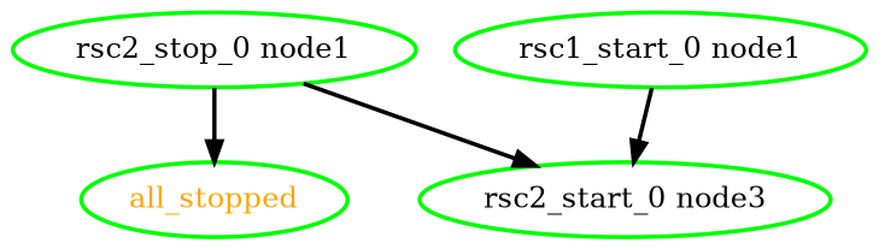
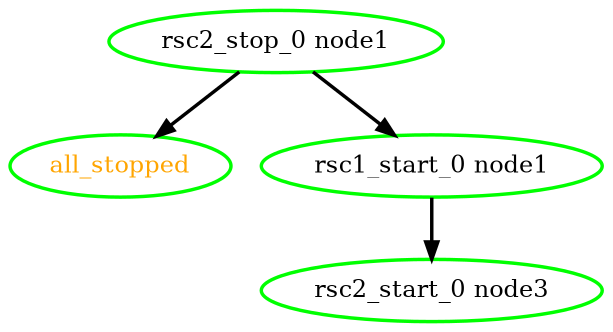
  digraph {
    node [color=green fontcolor=black style=bold]
    edge [style=bold]
    all_stopped [fontcolor=orange]
    n2 [label="rsc2_start_0 node3"]
    "rsc1_start_0 node1"
    "rsc2_stop_0 node1"
    "rsc1_start_0 node1" -> n2
    "rsc2_stop_0 node1" -> all_stopped
-   "rsc2_stop_0 node1" -> n2
+   "rsc2_stop_0 node1" -> "rsc1_start_0 node1"
  }
